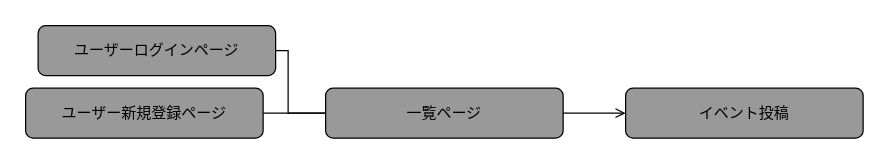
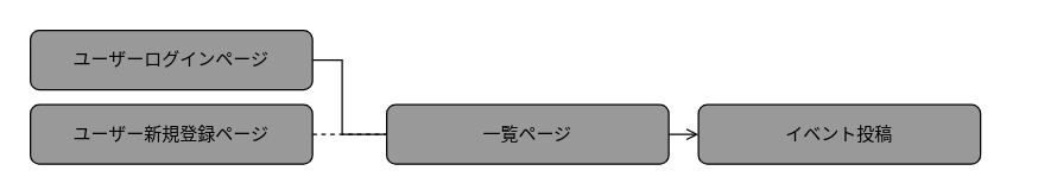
  <mxCell id="0" />
  <mxCell id="1" parent="0" />
  <mxCell id="2" style="edgeStyle=none;html=1;exitX=1;exitY=0.5;exitDx=0;exitDy=0;entryX=0;entryY=0.5;entryDx=0;entryDy=0;endArrow=none;endFill=0;rounded=0;strokeColor=#000000;" edge="1" parent="1" source="3" target="7"><mxGeometry relative="1" as="geometry"><Array as="points"><mxPoint x="230" y="40" /><mxPoint x="230" y="90" /></Array></mxGeometry></mxCell>
- <mxCell id="3" value="ユーザーログインページ" style="rounded=1;whiteSpace=wrap;html=1;fillColor=#999999;fontColor=#000000;labelBorderColor=none;labelBackgroundColor=none;gradientColor=none;strokeColor=#000000;" vertex="1" parent="1"><mxGeometry x="30" y="20" width="190" height="40" as="geometry" /></mxCell>
- <mxCell id="4" style="edgeStyle=none;html=1;exitX=1;exitY=0.5;exitDx=0;exitDy=0;entryX=0;entryY=0.5;entryDx=0;entryDy=0;endArrow=none;endFill=0;strokeColor=#000000;" edge="1" parent="1" source="5" target="7"><mxGeometry relative="1" as="geometry" /></mxCell>
+ <mxCell id="3" value="ユーザーログインページ" style="rounded=1;whiteSpace=wrap;html=1;fillColor=#999999;fontColor=#000000;labelBorderColor=none;labelBackgroundColor=none;gradientColor=none;strokeColor=#000000;" vertex="1" parent="1"><mxGeometry x="20" y="20" width="190" height="40" as="geometry" /></mxCell>
+ <mxCell id="4" style="edgeStyle=none;html=1;exitX=1;exitY=0.5;exitDx=0;exitDy=0;entryX=0;entryY=0.5;entryDx=0;entryDy=0;endArrow=none;endFill=0;strokeColor=#000000;dashed=1;" edge="1" parent="1" source="5" target="7"><mxGeometry relative="1" as="geometry" /></mxCell>
  <mxCell id="5" value="ユーザー新規登録ページ" style="rounded=1;whiteSpace=wrap;html=1;fillColor=#999999;fontColor=#000000;strokeColor=#000000;" vertex="1" parent="1"><mxGeometry x="20" y="70" width="190" height="40" as="geometry" /></mxCell>
  <mxCell id="6" style="edgeStyle=none;rounded=0;html=1;exitX=1;exitY=0.5;exitDx=0;exitDy=0;entryX=0;entryY=0.5;entryDx=0;entryDy=0;endArrow=open;endFill=0;strokeColor=#000000;" edge="1" parent="1" source="7" target="8"><mxGeometry relative="1" as="geometry" /></mxCell>
  <mxCell id="7" value="一覧ページ" style="rounded=1;whiteSpace=wrap;html=1;fillColor=#999999;fontColor=#000000;strokeColor=#000000;" vertex="1" parent="1"><mxGeometry x="260" y="70" width="190" height="40" as="geometry" /></mxCell>
- <mxCell id="8" value="イベント投稿" style="rounded=1;whiteSpace=wrap;html=1;fillColor=#999999;fontColor=#000000;strokeColor=#000000;" vertex="1" parent="1"><mxGeometry x="500" y="70" width="190" height="40" as="geometry" /></mxCell>
+ <mxCell id="8" value="イベント投稿" style="rounded=1;whiteSpace=wrap;html=1;fillColor=#999999;fontColor=#000000;strokeColor=#000000;" vertex="1" parent="1"><mxGeometry x="470" y="70" width="190" height="40" as="geometry" /></mxCell>
